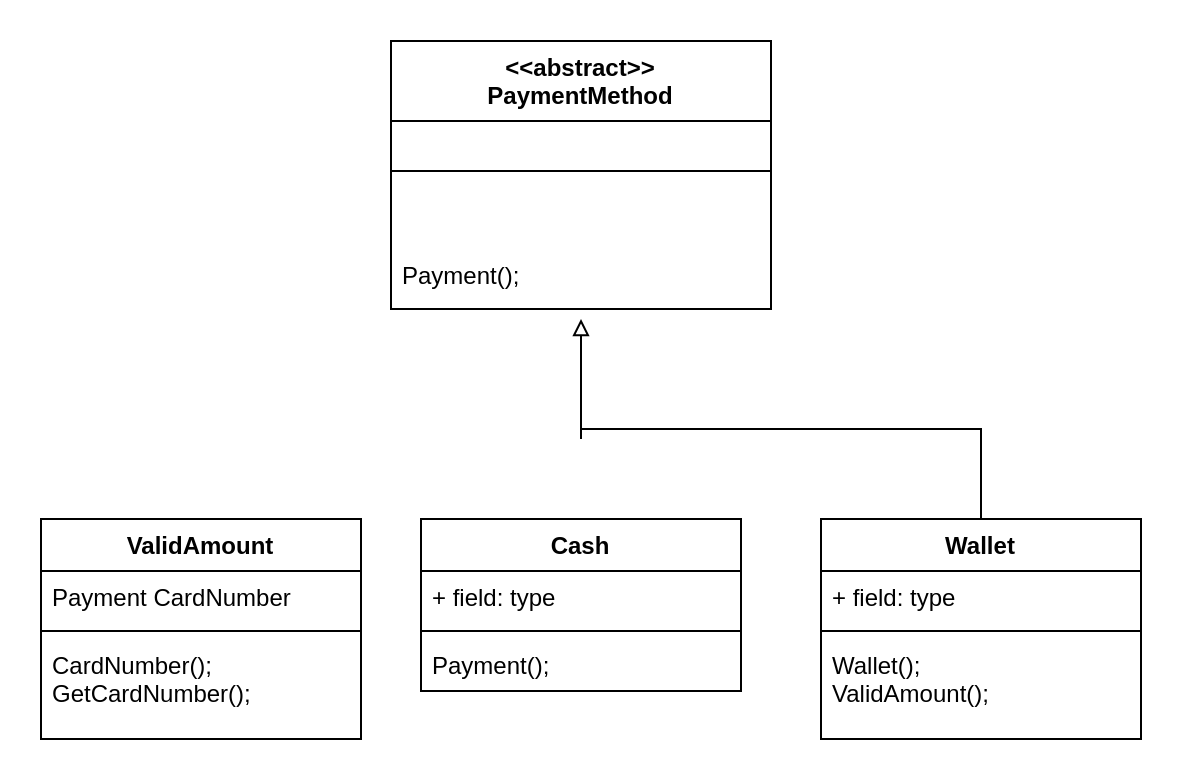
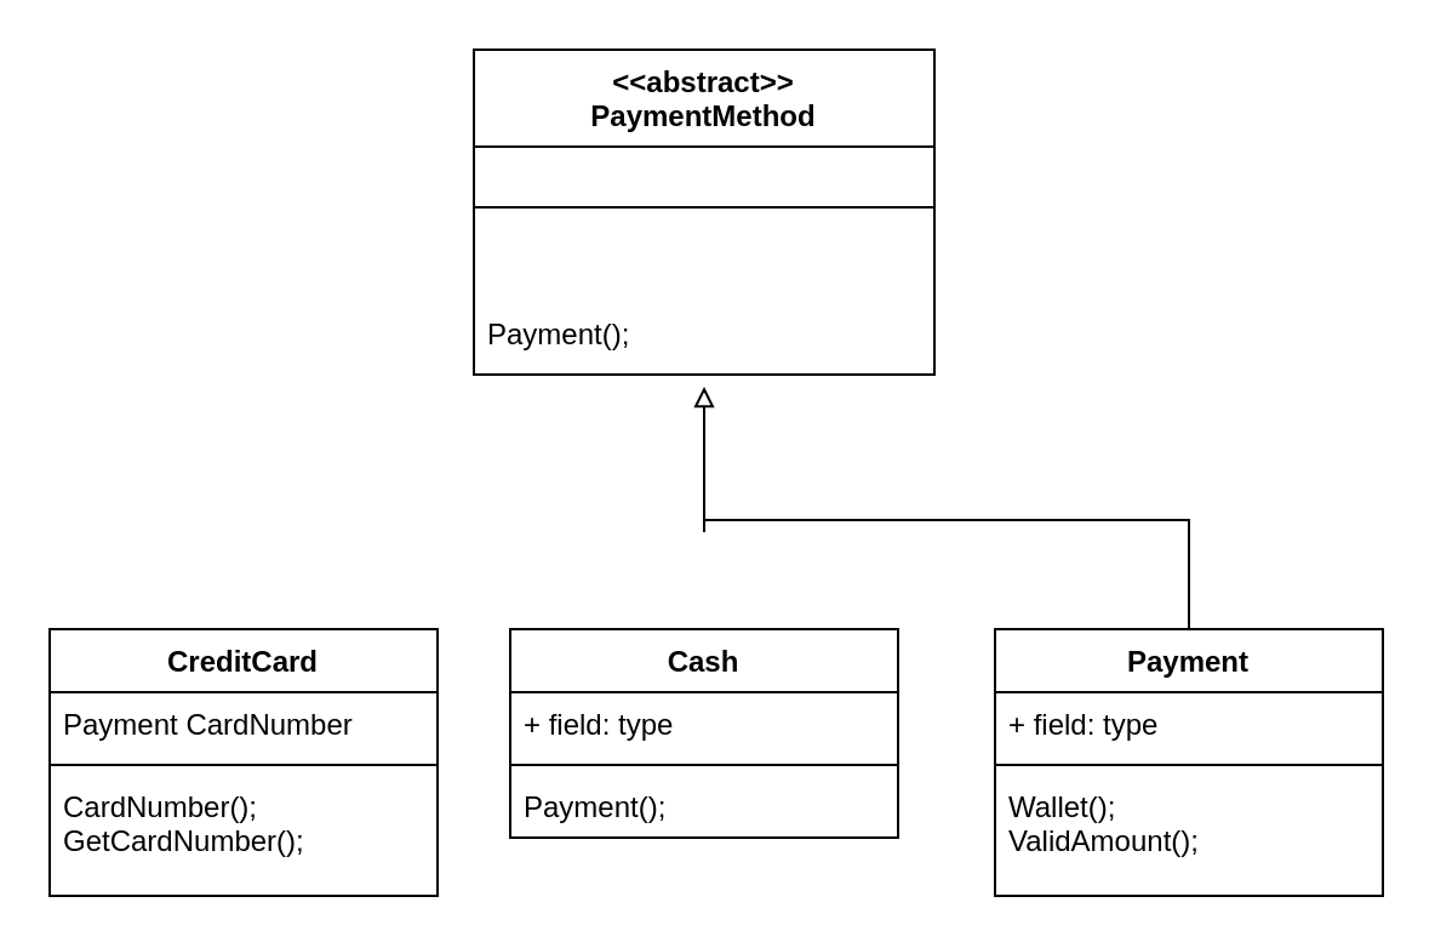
  <mxCell id="0" />
  <mxCell id="1" parent="0" />
  <mxCell id="2" value="&lt;&lt;abstract&gt;&gt;&#10;PaymentMethod" style="swimlane;fontStyle=1;align=center;verticalAlign=top;childLayout=stackLayout;horizontal=1;startSize=40;horizontalStack=0;resizeParent=1;resizeParentMax=0;resizeLast=0;collapsible=1;marginBottom=0;" parent="1" vertex="1"><mxGeometry x="195" y="20" width="190" height="134" as="geometry" /></mxCell>
  <mxCell id="3" value="" style="line;strokeWidth=1;fillColor=none;align=left;verticalAlign=middle;spacingTop=-1;spacingLeft=3;spacingRight=3;rotatable=0;labelPosition=right;points=[];portConstraint=eastwest;" parent="2" vertex="1"><mxGeometry y="40" width="190" height="50" as="geometry" /></mxCell>
  <mxCell id="4" value="&#10;Payment();" style="text;strokeColor=none;fillColor=none;align=left;verticalAlign=top;spacingLeft=4;spacingRight=4;overflow=hidden;rotatable=0;points=[[0,0.5],[1,0.5]];portConstraint=eastwest;" parent="2" vertex="1"><mxGeometry y="90" width="190" height="44" as="geometry" /></mxCell>
- <mxCell id="5" value="ValidAmount" style="swimlane;fontStyle=1;align=center;verticalAlign=top;childLayout=stackLayout;horizontal=1;startSize=26;horizontalStack=0;resizeParent=1;resizeParentMax=0;resizeLast=0;collapsible=1;marginBottom=0;" parent="1" vertex="1"><mxGeometry x="20" y="259" width="160" height="110" as="geometry" /></mxCell>
+ <mxCell id="5" value="CreditCard" style="swimlane;fontStyle=1;align=center;verticalAlign=top;childLayout=stackLayout;horizontal=1;startSize=26;horizontalStack=0;resizeParent=1;resizeParentMax=0;resizeLast=0;collapsible=1;marginBottom=0;" parent="1" vertex="1"><mxGeometry x="20" y="259" width="160" height="110" as="geometry" /></mxCell>
  <mxCell id="6" value="Payment CardNumber" style="text;strokeColor=none;fillColor=none;align=left;verticalAlign=top;spacingLeft=4;spacingRight=4;overflow=hidden;rotatable=0;points=[[0,0.5],[1,0.5]];portConstraint=eastwest;" parent="5" vertex="1"><mxGeometry y="26" width="160" height="26" as="geometry" /></mxCell>
  <mxCell id="7" value="" style="line;strokeWidth=1;fillColor=none;align=left;verticalAlign=middle;spacingTop=-1;spacingLeft=3;spacingRight=3;rotatable=0;labelPosition=right;points=[];portConstraint=eastwest;" parent="5" vertex="1"><mxGeometry y="52" width="160" height="8" as="geometry" /></mxCell>
  <mxCell id="8" value="CardNumber();&#10;GetCardNumber();" style="text;strokeColor=none;fillColor=none;align=left;verticalAlign=top;spacingLeft=4;spacingRight=4;overflow=hidden;rotatable=0;points=[[0,0.5],[1,0.5]];portConstraint=eastwest;" parent="5" vertex="1"><mxGeometry y="60" width="160" height="50" as="geometry" /></mxCell>
  <mxCell id="9" value="Cash" style="swimlane;fontStyle=1;align=center;verticalAlign=top;childLayout=stackLayout;horizontal=1;startSize=26;horizontalStack=0;resizeParent=1;resizeParentMax=0;resizeLast=0;collapsible=1;marginBottom=0;" parent="1" vertex="1"><mxGeometry x="210" y="259" width="160" height="86" as="geometry" /></mxCell>
  <mxCell id="10" value="+ field: type" style="text;strokeColor=none;fillColor=none;align=left;verticalAlign=top;spacingLeft=4;spacingRight=4;overflow=hidden;rotatable=0;points=[[0,0.5],[1,0.5]];portConstraint=eastwest;" parent="9" vertex="1"><mxGeometry y="26" width="160" height="26" as="geometry" /></mxCell>
  <mxCell id="11" value="" style="line;strokeWidth=1;fillColor=none;align=left;verticalAlign=middle;spacingTop=-1;spacingLeft=3;spacingRight=3;rotatable=0;labelPosition=right;points=[];portConstraint=eastwest;" parent="9" vertex="1"><mxGeometry y="52" width="160" height="8" as="geometry" /></mxCell>
  <mxCell id="12" value="Payment();" style="text;strokeColor=none;fillColor=none;align=left;verticalAlign=top;spacingLeft=4;spacingRight=4;overflow=hidden;rotatable=0;points=[[0,0.5],[1,0.5]];portConstraint=eastwest;" parent="9" vertex="1"><mxGeometry y="60" width="160" height="26" as="geometry" /></mxCell>
  <mxCell id="13" value="" style="endArrow=none;html=1;rounded=0;entryX=0.5;entryY=0;entryDx=0;entryDy=0;" parent="1" target="14" edge="1"><mxGeometry width="50" height="50" relative="1" as="geometry"><mxPoint x="290" y="214" as="sourcePoint" /><mxPoint x="540" y="214" as="targetPoint" /><Array as="points"><mxPoint x="490" y="214" /></Array></mxGeometry></mxCell>
- <mxCell id="14" value="Wallet" style="swimlane;fontStyle=1;align=center;verticalAlign=top;childLayout=stackLayout;horizontal=1;startSize=26;horizontalStack=0;resizeParent=1;resizeParentMax=0;resizeLast=0;collapsible=1;marginBottom=0;" parent="1" vertex="1"><mxGeometry x="410" y="259" width="160" height="110" as="geometry" /></mxCell>
+ <mxCell id="14" value="Payment" style="swimlane;fontStyle=1;align=center;verticalAlign=top;childLayout=stackLayout;horizontal=1;startSize=26;horizontalStack=0;resizeParent=1;resizeParentMax=0;resizeLast=0;collapsible=1;marginBottom=0;" parent="1" vertex="1"><mxGeometry x="410" y="259" width="160" height="110" as="geometry" /></mxCell>
  <mxCell id="15" value="+ field: type" style="text;strokeColor=none;fillColor=none;align=left;verticalAlign=top;spacingLeft=4;spacingRight=4;overflow=hidden;rotatable=0;points=[[0,0.5],[1,0.5]];portConstraint=eastwest;" parent="14" vertex="1"><mxGeometry y="26" width="160" height="26" as="geometry" /></mxCell>
  <mxCell id="16" value="" style="line;strokeWidth=1;fillColor=none;align=left;verticalAlign=middle;spacingTop=-1;spacingLeft=3;spacingRight=3;rotatable=0;labelPosition=right;points=[];portConstraint=eastwest;" parent="14" vertex="1"><mxGeometry y="52" width="160" height="8" as="geometry" /></mxCell>
  <mxCell id="17" value="Wallet();&#10;ValidAmount();" style="text;strokeColor=none;fillColor=none;align=left;verticalAlign=top;spacingLeft=4;spacingRight=4;overflow=hidden;rotatable=0;points=[[0,0.5],[1,0.5]];portConstraint=eastwest;" parent="14" vertex="1"><mxGeometry y="60" width="160" height="50" as="geometry" /></mxCell>
  <mxCell id="18" style="edgeStyle=orthogonalEdgeStyle;rounded=0;orthogonalLoop=1;jettySize=auto;html=1;endArrow=block;endFill=0;" parent="1" edge="1"><mxGeometry relative="1" as="geometry"><mxPoint x="290" y="159" as="targetPoint" /><mxPoint x="290" y="219" as="sourcePoint" /></mxGeometry></mxCell>
